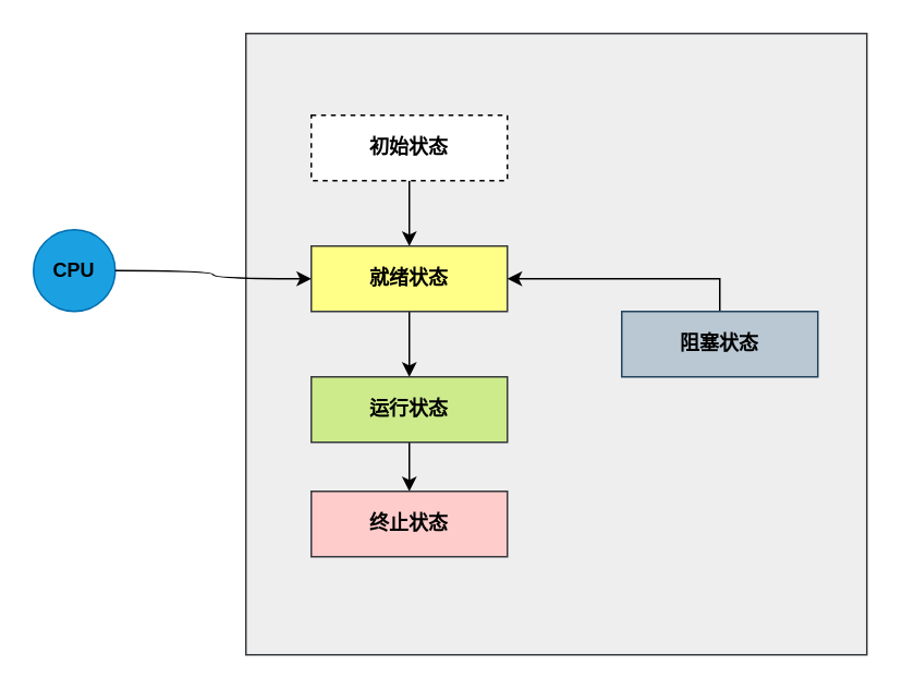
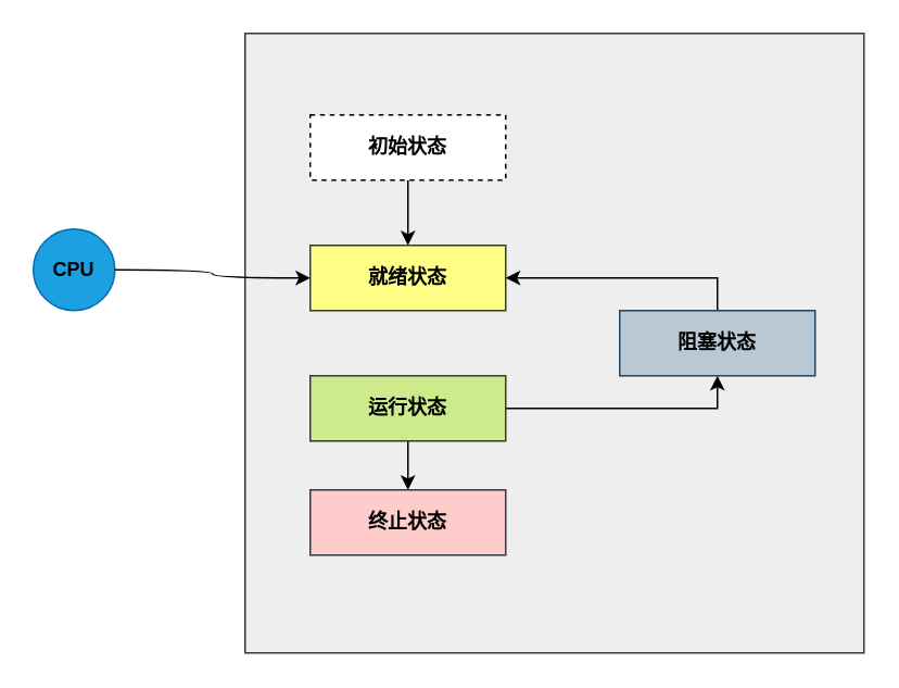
  <mxCell id="0" />
  <mxCell id="1" parent="0" />
  <mxCell id="2" value="CPU" style="ellipse;whiteSpace=wrap;html=1;aspect=fixed;fillColor=#1ba1e2;strokeColor=#006EAF;fontStyle=1" parent="1" vertex="1"><mxGeometry x="20" y="140" width="50" height="50" as="geometry" /></mxCell>
  <mxCell id="3" value="" style="whiteSpace=wrap;html=1;aspect=fixed;fillColor=#eeeeee;strokeColor=#36393d;" parent="1" vertex="1"><mxGeometry x="150" y="20" width="380" height="380" as="geometry" /></mxCell>
  <mxCell id="4" style="edgeStyle=orthogonalEdgeStyle;rounded=0;orthogonalLoop=1;jettySize=auto;html=1;" parent="1" source="5" target="7" edge="1"><mxGeometry relative="1" as="geometry" /></mxCell>
  <mxCell id="5" value="初始状态" style="rounded=0;whiteSpace=wrap;html=1;fontStyle=1;dashed=1;" parent="1" vertex="1"><mxGeometry x="190" y="70" width="120" height="40" as="geometry" /></mxCell>
- <mxCell id="6" style="edgeStyle=orthogonalEdgeStyle;rounded=0;orthogonalLoop=1;jettySize=auto;html=1;" parent="1" source="7" target="10" edge="1"><mxGeometry relative="1" as="geometry" /></mxCell>
  <mxCell id="7" value="就绪状态" style="rounded=0;whiteSpace=wrap;html=1;fillColor=#ffff88;strokeColor=#36393d;fontStyle=1" parent="1" vertex="1"><mxGeometry x="190" y="150" width="120" height="40" as="geometry" /></mxCell>
  <mxCell id="8" style="edgeStyle=orthogonalEdgeStyle;rounded=0;orthogonalLoop=1;jettySize=auto;html=1;entryX=0.5;entryY=0;entryDx=0;entryDy=0;" parent="1" source="10" target="11" edge="1"><mxGeometry relative="1" as="geometry" /></mxCell>
+ <mxCell id="9" style="edgeStyle=orthogonalEdgeStyle;rounded=0;orthogonalLoop=1;jettySize=auto;html=1;entryX=0.5;entryY=1;entryDx=0;entryDy=0;" parent="1" source="10" target="13" edge="1"><mxGeometry relative="1" as="geometry" /></mxCell>
  <mxCell id="10" value="运行状态" style="rounded=0;whiteSpace=wrap;html=1;fillColor=#cdeb8b;strokeColor=#36393d;fontStyle=1" parent="1" vertex="1"><mxGeometry x="190" y="230" width="120" height="40" as="geometry" /></mxCell>
  <mxCell id="11" value="终止状态" style="rounded=0;whiteSpace=wrap;html=1;fillColor=#ffcccc;strokeColor=#36393d;fontStyle=1" parent="1" vertex="1"><mxGeometry x="190" y="300" width="120" height="40" as="geometry" /></mxCell>
  <mxCell id="12" style="edgeStyle=orthogonalEdgeStyle;rounded=0;orthogonalLoop=1;jettySize=auto;html=1;exitX=0.5;exitY=0;exitDx=0;exitDy=0;" parent="1" source="13" target="7" edge="1"><mxGeometry relative="1" as="geometry" /></mxCell>
  <mxCell id="13" value="阻塞状态" style="rounded=0;whiteSpace=wrap;html=1;fillColor=#bac8d3;strokeColor=#23445d;fontStyle=1" parent="1" vertex="1"><mxGeometry x="380" y="190" width="120" height="40" as="geometry" /></mxCell>
  <mxCell id="14" style="edgeStyle=orthogonalEdgeStyle;orthogonalLoop=1;jettySize=auto;html=1;curved=1;" parent="1" source="2" target="7" edge="1"><mxGeometry relative="1" as="geometry" /></mxCell>
